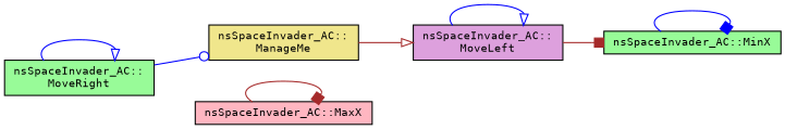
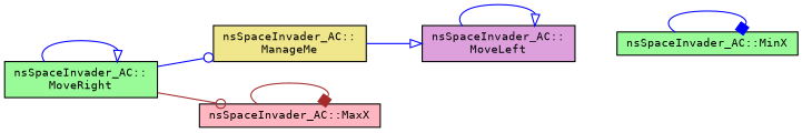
  digraph {
    fontname="DejaVu Sans Mono"
    rankdir=LR
    node [color=black fillcolor=palegreen fontname="DejaVu Sans Mono" fontsize=10 shape=record style=filled]
    edge [arrowhead=onormal color=brown fontname="DejaVu Sans Mono" fontsize=10 labelfontname=Helvetica labelfontsize=10 style=solid]
    n1 [fillcolor=khaki fontcolor=black height=0.2 label="nsSpaceInvader_AC::\lManageMe" width=0.4]
    n2 [fillcolor=plum height=0.2 label="nsSpaceInvader_AC::\lMoveLeft" width=0.4]
    n3 [height=0.2 label="nsSpaceInvader_AC::MinX" width=0.4]
    n4 [height=0.2 label="nsSpaceInvader_AC::\lMoveRight" width=0.4]
    n5 [fillcolor=lightpink height=0.2 label="nsSpaceInvader_AC::MaxX" width=0.4]
-   n1 -> n2
+   n1 -> n2 [color=blue]
    n2 -> n2 [color=blue]
-   n2 -> n3 [arrowhead=box]
    n3 -> n3 [arrowhead=box color=blue]
    n4 -> n1 [arrowhead=odot color=blue]
    n4 -> n4 [color=blue]
+   n4 -> n5 [arrowhead=odot]
    n5 -> n5 [arrowhead=box]
  }
